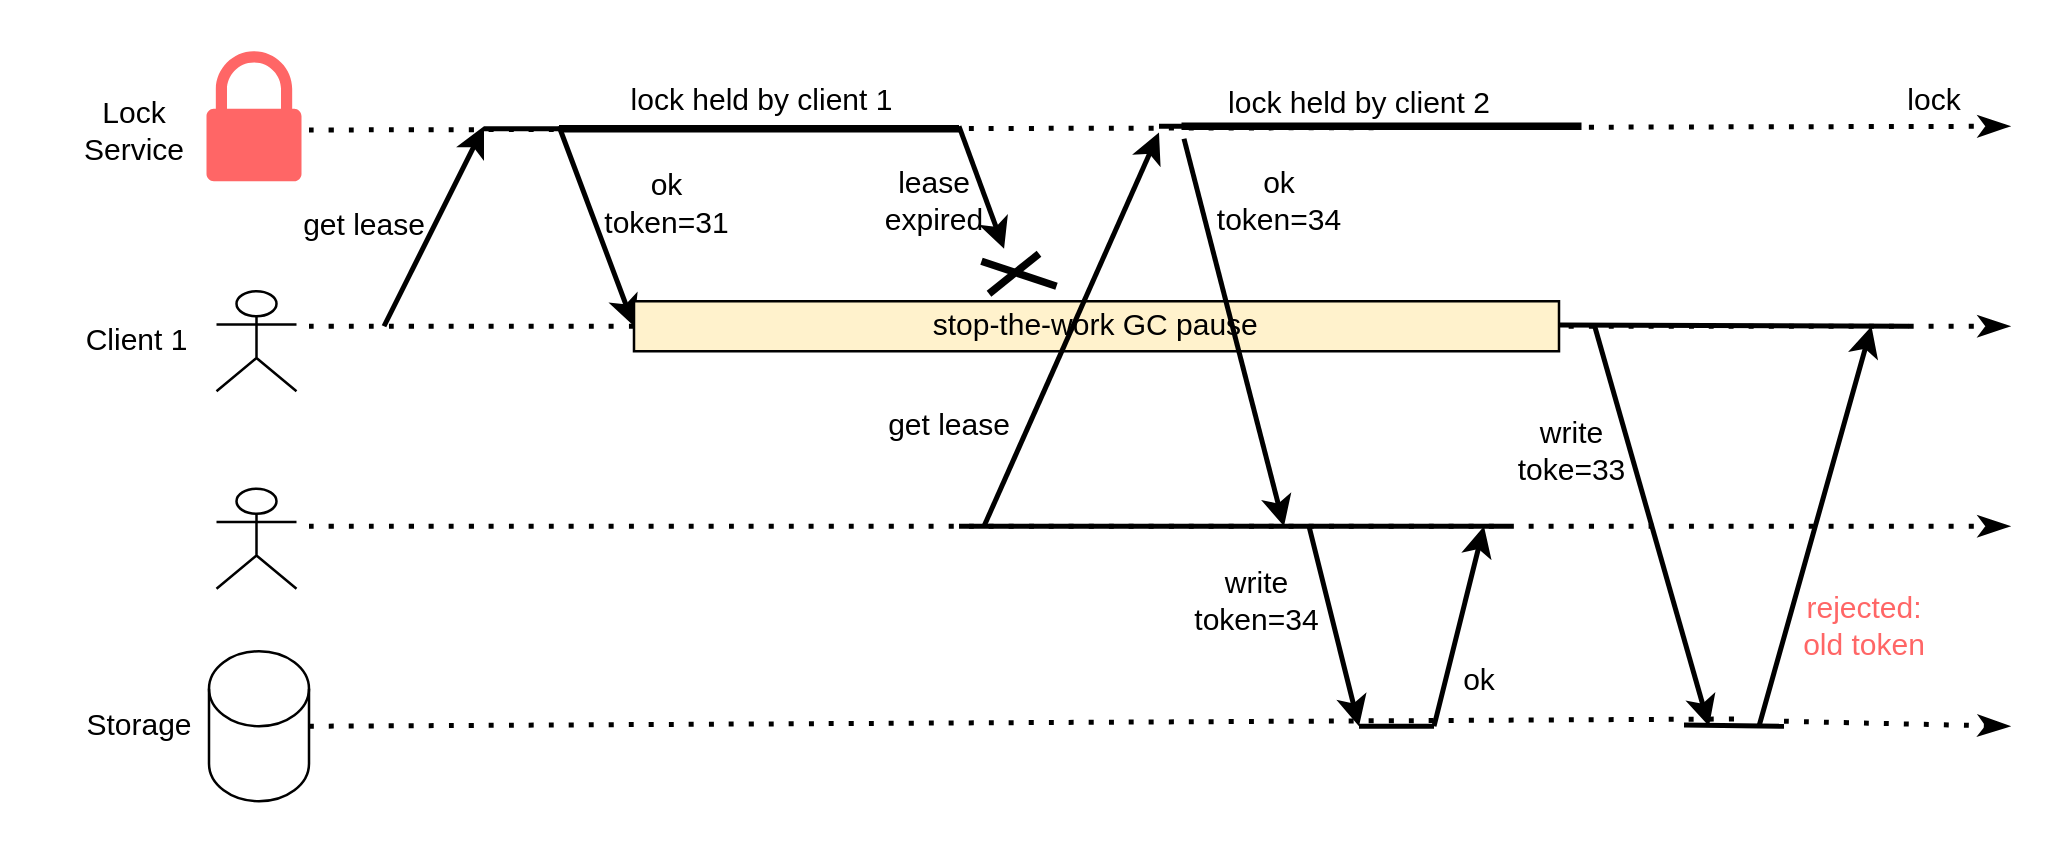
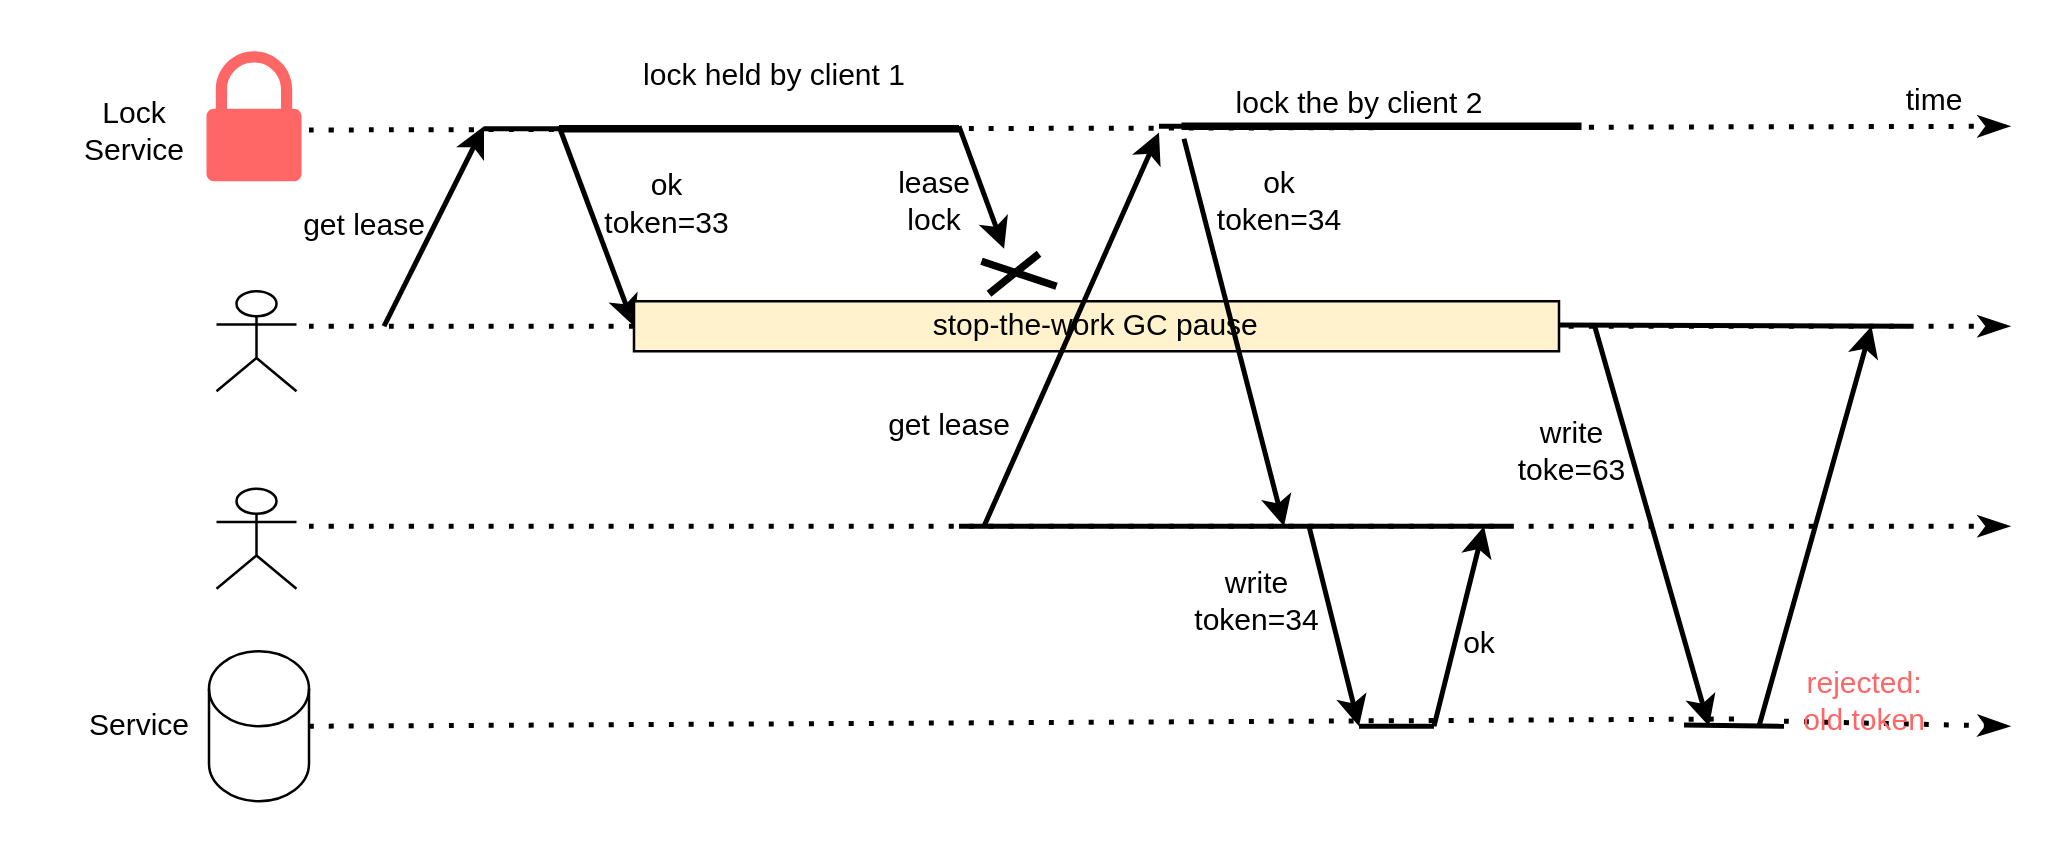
  <mxCell id="0" />
  <mxCell id="1" parent="0" />
  <mxCell id="2" value="" style="endArrow=classicThin;dashed=1;html=1;dashPattern=1 3;strokeWidth=2;fontColor=#000000;curved=1;endFill=1;" parent="1" edge="1"><mxGeometry width="50" height="50" relative="1" as="geometry"><mxPoint x="123" y="51.5" as="sourcePoint" /><mxPoint x="803" y="50" as="targetPoint" /></mxGeometry></mxCell>
  <mxCell id="3" value="" style="sketch=0;pointerEvents=1;shadow=0;dashed=0;html=1;strokeColor=none;labelPosition=center;verticalLabelPosition=bottom;verticalAlign=top;outlineConnect=0;align=center;shape=mxgraph.office.security.lock_protected;fillColor=#FF6666;fillStyle=auto;fontColor=#000000;" parent="1" vertex="1"><mxGeometry x="82" y="20" width="38" height="52" as="geometry" /></mxCell>
  <mxCell id="4" value="Lock&lt;br&gt;Service" style="text;html=1;align=center;verticalAlign=middle;resizable=0;points=[];autosize=1;strokeColor=none;fillColor=none;fontColor=#000000;" parent="1" vertex="1"><mxGeometry x="23" y="32" width="60" height="40" as="geometry" /></mxCell>
  <mxCell id="5" value="" style="endArrow=classicThin;dashed=1;html=1;dashPattern=1 3;strokeWidth=2;rounded=0;fontColor=#000000;curved=1;endFill=1;" parent="1" edge="1"><mxGeometry width="50" height="50" relative="1" as="geometry"><mxPoint x="123" y="130" as="sourcePoint" /><mxPoint x="803" y="130" as="targetPoint" /></mxGeometry></mxCell>
  <mxCell id="6" value="" style="endArrow=classicThin;dashed=1;html=1;dashPattern=1 3;strokeWidth=2;rounded=0;fontColor=#000000;curved=1;endFill=1;" parent="1" edge="1"><mxGeometry width="50" height="50" relative="1" as="geometry"><mxPoint x="123" y="210" as="sourcePoint" /><mxPoint x="803" y="210" as="targetPoint" /></mxGeometry></mxCell>
  <mxCell id="7" value="" style="endArrow=classicThin;dashed=1;html=1;dashPattern=1 3;strokeWidth=2;rounded=0;fontColor=#000000;curved=1;startArrow=none;endFill=1;" parent="1" edge="1"><mxGeometry width="50" height="50" relative="1" as="geometry"><mxPoint x="713" y="288" as="sourcePoint" /><mxPoint x="803" y="290" as="targetPoint" /></mxGeometry></mxCell>
  <mxCell id="8" value="" style="shape=cylinder3;whiteSpace=wrap;html=1;boundedLbl=1;backgroundOutline=1;size=15;fillStyle=auto;strokeColor=#000000;fontColor=#000000;fillColor=#FFFFFF;" parent="1" vertex="1"><mxGeometry x="83" y="260" width="40" height="60" as="geometry" /></mxCell>
- <mxCell id="9" value="Storage" style="text;html=1;align=center;verticalAlign=middle;resizable=0;points=[];autosize=1;strokeColor=none;fillColor=none;fontColor=#000000;" parent="1" vertex="1"><mxGeometry x="20" y="275" width="70" height="30" as="geometry" /></mxCell>
+ <mxCell id="9" value="Service" style="text;html=1;align=center;verticalAlign=middle;resizable=0;points=[];autosize=1;strokeColor=none;fillColor=none;fontColor=#000000;" parent="1" vertex="1"><mxGeometry x="20" y="275" width="70" height="30" as="geometry" /></mxCell>
  <mxCell id="10" value="" style="shape=umlActor;verticalLabelPosition=bottom;verticalAlign=top;html=1;outlineConnect=0;fillStyle=auto;strokeColor=#000000;fontColor=#000000;fillColor=#FFFFFF;" parent="1" vertex="1"><mxGeometry x="86" y="116" width="32" height="40" as="geometry" /></mxCell>
  <mxCell id="11" value="" style="shape=umlActor;verticalLabelPosition=bottom;verticalAlign=top;html=1;outlineConnect=0;fillStyle=auto;strokeColor=#000000;fontColor=#000000;fillColor=#FFFFFF;" parent="1" vertex="1"><mxGeometry x="86" y="195" width="32" height="40" as="geometry" /></mxCell>
- <mxCell id="12" value="Client 1" style="text;html=1;align=center;verticalAlign=middle;resizable=0;points=[];autosize=1;strokeColor=none;fillColor=none;fontColor=#000000;" parent="1" vertex="1"><mxGeometry x="24" y="121" width="60" height="30" as="geometry" /></mxCell>
  <mxCell id="13" value="" style="endArrow=classic;html=1;rounded=0;fontColor=#000000;curved=1;strokeWidth=2;" parent="1" edge="1"><mxGeometry width="50" height="50" relative="1" as="geometry"><mxPoint x="153" y="130" as="sourcePoint" /><mxPoint x="193" y="50" as="targetPoint" /></mxGeometry></mxCell>
  <mxCell id="14" value="get lease" style="text;html=1;align=center;verticalAlign=middle;resizable=0;points=[];autosize=1;strokeColor=none;fillColor=none;fontColor=#000000;" parent="1" vertex="1"><mxGeometry x="110" y="75" width="70" height="30" as="geometry" /></mxCell>
  <mxCell id="15" value="" style="endArrow=classic;html=1;rounded=0;fontColor=#000000;curved=1;strokeWidth=2;" parent="1" edge="1"><mxGeometry width="50" height="50" relative="1" as="geometry"><mxPoint x="223" y="50" as="sourcePoint" /><mxPoint x="253" y="130" as="targetPoint" /></mxGeometry></mxCell>
- <mxCell id="16" value="ok&lt;br&gt;token=31" style="text;html=1;align=center;verticalAlign=middle;resizable=0;points=[];autosize=1;strokeColor=none;fillColor=none;fontColor=#000000;" parent="1" vertex="1"><mxGeometry x="231" y="61" width="70" height="40" as="geometry" /></mxCell>
+ <mxCell id="16" value="ok&lt;br&gt;token=33" style="text;html=1;align=center;verticalAlign=middle;resizable=0;points=[];autosize=1;strokeColor=none;fillColor=none;fontColor=#000000;" parent="1" vertex="1"><mxGeometry x="231" y="61" width="70" height="40" as="geometry" /></mxCell>
  <mxCell id="17" value="" style="endArrow=none;html=1;rounded=0;fontColor=#000000;curved=1;strokeWidth=3;" parent="1" edge="1"><mxGeometry width="50" height="50" relative="1" as="geometry"><mxPoint x="223" y="51" as="sourcePoint" /><mxPoint x="383" y="51" as="targetPoint" /></mxGeometry></mxCell>
- <mxCell id="18" value="lock held by client 1" style="text;html=1;align=center;verticalAlign=middle;resizable=0;points=[];autosize=1;strokeColor=none;fillColor=none;fontColor=#000000;" parent="1" vertex="1"><mxGeometry x="239" y="25" width="130" height="30" as="geometry" /></mxCell>
+ <mxCell id="18" value="lock held by client 1" style="text;html=1;align=center;verticalAlign=middle;resizable=0;points=[];autosize=1;strokeColor=none;fillColor=none;fontColor=#000000;" parent="1" vertex="1"><mxGeometry x="244" y="15" width="130" height="30" as="geometry" /></mxCell>
  <mxCell id="19" value="stop-the-work GC pause" style="rounded=0;whiteSpace=wrap;html=1;fillStyle=auto;strokeColor=#000000;fontColor=#000000;fillColor=#fff2cc;" parent="1" vertex="1"><mxGeometry x="253" y="120" width="370" height="20" as="geometry" /></mxCell>
  <mxCell id="20" value="" style="endArrow=none;html=1;rounded=0;strokeWidth=2;fontColor=#000000;curved=1;" parent="1" edge="1"><mxGeometry width="50" height="50" relative="1" as="geometry"><mxPoint x="193" y="51" as="sourcePoint" /><mxPoint x="223" y="51" as="targetPoint" /></mxGeometry></mxCell>
  <mxCell id="21" value="" style="endArrow=classic;html=1;rounded=0;strokeWidth=2;fontColor=#000000;curved=1;entryX=0.967;entryY=0.975;entryDx=0;entryDy=0;entryPerimeter=0;" parent="1" target="22" edge="1"><mxGeometry width="50" height="50" relative="1" as="geometry"><mxPoint x="383" y="50" as="sourcePoint" /><mxPoint x="403" y="110" as="targetPoint" /></mxGeometry></mxCell>
- <mxCell id="22" value="lease&lt;br&gt;expired" style="text;html=1;align=center;verticalAlign=middle;resizable=0;points=[];autosize=1;strokeColor=none;fillColor=none;fontColor=#000000;strokeWidth=2;" parent="1" vertex="1"><mxGeometry x="343" y="60" width="60" height="40" as="geometry" /></mxCell>
+ <mxCell id="22" value="lease&lt;br&gt;lock" style="text;html=1;align=center;verticalAlign=middle;resizable=0;points=[];autosize=1;strokeColor=none;fillColor=none;fontColor=#000000;strokeWidth=2;" parent="1" vertex="1"><mxGeometry x="343" y="60" width="60" height="40" as="geometry" /></mxCell>
  <mxCell id="23" value="" style="endArrow=none;html=1;rounded=0;strokeWidth=3;fontColor=#000000;curved=1;" parent="1" edge="1"><mxGeometry width="50" height="50" relative="1" as="geometry"><mxPoint x="395" y="117" as="sourcePoint" /><mxPoint x="415" y="101" as="targetPoint" /></mxGeometry></mxCell>
  <mxCell id="24" value="" style="endArrow=none;html=1;rounded=0;strokeWidth=3;fontColor=#000000;curved=1;" parent="1" edge="1"><mxGeometry width="50" height="50" relative="1" as="geometry"><mxPoint x="392" y="104" as="sourcePoint" /><mxPoint x="422" y="114" as="targetPoint" /></mxGeometry></mxCell>
  <mxCell id="25" value="" style="endArrow=classic;html=1;rounded=0;strokeWidth=2;fontColor=#000000;curved=1;" parent="1" edge="1"><mxGeometry width="50" height="50" relative="1" as="geometry"><mxPoint x="393" y="210" as="sourcePoint" /><mxPoint x="463" y="52.5" as="targetPoint" /></mxGeometry></mxCell>
  <mxCell id="26" value="get lease" style="text;html=1;align=center;verticalAlign=middle;resizable=0;points=[];autosize=1;strokeColor=none;fillColor=none;fontColor=#000000;" parent="1" vertex="1"><mxGeometry x="344" y="155" width="70" height="30" as="geometry" /></mxCell>
  <mxCell id="27" value="" style="endArrow=classic;html=1;rounded=0;strokeWidth=2;fontColor=#000000;curved=1;" parent="1" edge="1"><mxGeometry width="50" height="50" relative="1" as="geometry"><mxPoint x="473" y="55" as="sourcePoint" /><mxPoint x="513" y="210" as="targetPoint" /></mxGeometry></mxCell>
  <mxCell id="28" value="ok&lt;br&gt;token=34" style="text;html=1;align=center;verticalAlign=middle;resizable=0;points=[];autosize=1;strokeColor=none;fillColor=none;fontColor=#000000;" parent="1" vertex="1"><mxGeometry x="476" y="60" width="70" height="40" as="geometry" /></mxCell>
  <mxCell id="29" value="" style="endArrow=none;html=1;rounded=0;fontColor=#000000;curved=1;strokeWidth=3;" parent="1" edge="1"><mxGeometry width="50" height="50" relative="1" as="geometry"><mxPoint x="472" y="50" as="sourcePoint" /><mxPoint x="632" y="50" as="targetPoint" /></mxGeometry></mxCell>
  <mxCell id="30" value="" style="endArrow=none;html=1;rounded=0;strokeWidth=2;fontColor=#000000;curved=1;" parent="1" edge="1"><mxGeometry width="50" height="50" relative="1" as="geometry"><mxPoint x="463" y="50" as="sourcePoint" /><mxPoint x="493" y="50" as="targetPoint" /></mxGeometry></mxCell>
- <mxCell id="31" value="lock held by client 2" style="text;html=1;align=center;verticalAlign=middle;resizable=0;points=[];autosize=1;strokeColor=none;fillColor=none;fontColor=#000000;" parent="1" vertex="1"><mxGeometry x="478" y="26" width="130" height="30" as="geometry" /></mxCell>
+ <mxCell id="31" value="lock the by client 2" style="text;html=1;align=center;verticalAlign=middle;resizable=0;points=[];autosize=1;strokeColor=none;fillColor=none;fontColor=#000000;" parent="1" vertex="1"><mxGeometry x="478" y="26" width="130" height="30" as="geometry" /></mxCell>
  <mxCell id="32" value="" style="endArrow=none;html=1;rounded=0;strokeWidth=2;fontColor=#000000;curved=1;" parent="1" edge="1"><mxGeometry width="50" height="50" relative="1" as="geometry"><mxPoint x="383" y="210" as="sourcePoint" /><mxPoint x="603" y="210" as="targetPoint" /></mxGeometry></mxCell>
  <mxCell id="33" value="" style="endArrow=classic;html=1;rounded=0;strokeWidth=2;fontColor=#000000;curved=1;" parent="1" edge="1"><mxGeometry width="50" height="50" relative="1" as="geometry"><mxPoint x="523" y="210" as="sourcePoint" /><mxPoint x="543" y="290" as="targetPoint" /></mxGeometry></mxCell>
  <mxCell id="34" value="" style="endArrow=none;html=1;rounded=0;strokeWidth=2;fontColor=#000000;curved=1;" parent="1" edge="1"><mxGeometry width="50" height="50" relative="1" as="geometry"><mxPoint x="543" y="290" as="sourcePoint" /><mxPoint x="573" y="290" as="targetPoint" /></mxGeometry></mxCell>
  <mxCell id="35" value="" style="endArrow=classic;html=1;rounded=0;strokeWidth=2;fontColor=#000000;curved=1;" parent="1" edge="1"><mxGeometry width="50" height="50" relative="1" as="geometry"><mxPoint x="573" y="290" as="sourcePoint" /><mxPoint x="593" y="210" as="targetPoint" /></mxGeometry></mxCell>
  <mxCell id="36" value="write&lt;br&gt;token=34" style="text;html=1;align=center;verticalAlign=middle;resizable=0;points=[];autosize=1;strokeColor=none;fillColor=none;fontColor=#000000;" parent="1" vertex="1"><mxGeometry x="467" y="220" width="70" height="40" as="geometry" /></mxCell>
- <mxCell id="37" value="ok" style="text;html=1;align=center;verticalAlign=middle;resizable=0;points=[];autosize=1;strokeColor=none;fillColor=none;fontColor=#000000;" parent="1" vertex="1"><mxGeometry x="571" y="257" width="40" height="30" as="geometry" /></mxCell>
+ <mxCell id="37" value="ok" style="text;html=1;align=center;verticalAlign=middle;resizable=0;points=[];autosize=1;strokeColor=none;fillColor=none;fontColor=#000000;" parent="1" vertex="1"><mxGeometry x="571" y="242" width="40" height="30" as="geometry" /></mxCell>
  <mxCell id="38" value="" style="endArrow=none;html=1;rounded=0;strokeWidth=2;fontColor=#000000;curved=1;" parent="1" edge="1"><mxGeometry width="50" height="50" relative="1" as="geometry"><mxPoint x="623" y="129.5" as="sourcePoint" /><mxPoint x="763" y="130" as="targetPoint" /></mxGeometry></mxCell>
  <mxCell id="39" value="" style="endArrow=classic;html=1;rounded=0;strokeWidth=2;fontColor=#000000;curved=1;" parent="1" edge="1"><mxGeometry width="50" height="50" relative="1" as="geometry"><mxPoint x="637" y="129" as="sourcePoint" /><mxPoint x="683" y="290" as="targetPoint" /></mxGeometry></mxCell>
- <mxCell id="40" value="write&lt;br&gt;toke=33" style="text;html=1;align=center;verticalAlign=middle;resizable=0;points=[];autosize=1;strokeColor=none;fillColor=none;fontColor=#000000;" parent="1" vertex="1"><mxGeometry x="593" y="160" width="70" height="40" as="geometry" /></mxCell>
+ <mxCell id="40" value="write&lt;br&gt;toke=63" style="text;html=1;align=center;verticalAlign=middle;resizable=0;points=[];autosize=1;strokeColor=none;fillColor=none;fontColor=#000000;" parent="1" vertex="1"><mxGeometry x="593" y="160" width="70" height="40" as="geometry" /></mxCell>
  <mxCell id="41" value="" style="endArrow=none;dashed=1;html=1;dashPattern=1 3;strokeWidth=2;rounded=0;fontColor=#000000;curved=1;" parent="1" edge="1"><mxGeometry width="50" height="50" relative="1" as="geometry"><mxPoint x="123" y="290" as="sourcePoint" /><mxPoint x="693" y="287.102" as="targetPoint" /></mxGeometry></mxCell>
- <mxCell id="42" value="lock" style="text;html=1;align=center;verticalAlign=middle;resizable=0;points=[];autosize=1;strokeColor=none;fillColor=none;fontColor=#000000;" parent="1" vertex="1"><mxGeometry x="748" y="25" width="50" height="30" as="geometry" /></mxCell>
+ <mxCell id="42" value="time" style="text;html=1;align=center;verticalAlign=middle;resizable=0;points=[];autosize=1;strokeColor=none;fillColor=none;fontColor=#000000;" parent="1" vertex="1"><mxGeometry x="748" y="25" width="50" height="30" as="geometry" /></mxCell>
  <mxCell id="43" value="" style="endArrow=classic;html=1;rounded=0;strokeWidth=2;fontColor=#000000;curved=1;" edge="1" parent="1"><mxGeometry width="50" height="50" relative="1" as="geometry"><mxPoint x="703" y="290" as="sourcePoint" /><mxPoint x="748" y="130" as="targetPoint" /></mxGeometry></mxCell>
  <mxCell id="44" value="" style="endArrow=none;html=1;strokeWidth=2;fontColor=#000000;curved=1;" edge="1" parent="1"><mxGeometry width="50" height="50" relative="1" as="geometry"><mxPoint x="673" y="289.5" as="sourcePoint" /><mxPoint x="713" y="290" as="targetPoint" /></mxGeometry></mxCell>
- <mxCell id="45" value="&lt;font color=&quot;#ff6666&quot;&gt;rejected:&lt;br&gt;old token&lt;/font&gt;" style="text;html=1;align=center;verticalAlign=middle;resizable=0;points=[];autosize=1;strokeColor=none;fillColor=none;fontColor=#000000;" vertex="1" parent="1"><mxGeometry x="710" y="230" width="70" height="40" as="geometry" /></mxCell>
+ <mxCell id="45" value="&lt;font color=&quot;#ff6666&quot;&gt;rejected:&lt;br&gt;old token&lt;/font&gt;" style="text;html=1;align=center;verticalAlign=middle;resizable=0;points=[];autosize=1;strokeColor=none;fillColor=none;fontColor=#000000;" vertex="1" parent="1"><mxGeometry x="710" y="260" width="70" height="40" as="geometry" /></mxCell>
